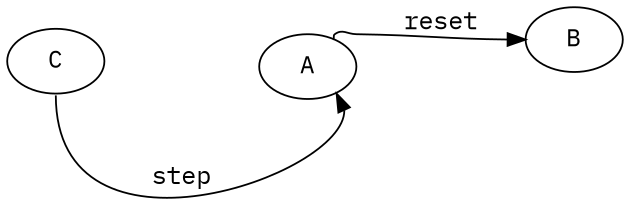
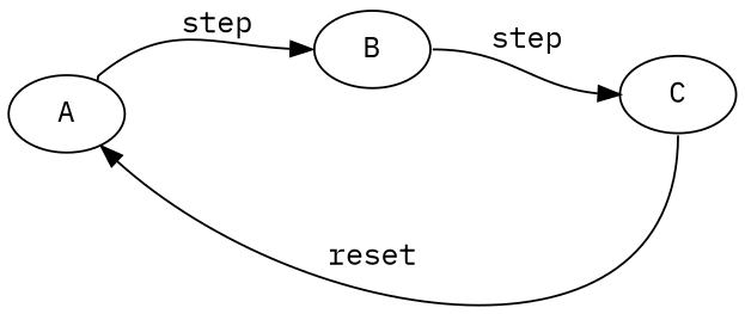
  digraph {
    fontname="IBM Plex Mono"
    rankdir=LR
    node [fontname="IBM Plex Mono"]
    edge [fontname="IBM Plex Mono" headport=w]
    A
    B
    C
-   A -> B [label=" reset " tailport=ne]
-   C -> A [headport=se label=" step " tailport=s]
+   A -> B [label=" step " tailport=ne]
+   B -> C [label=" step " tailport=e]
+   C -> A [headport=se label=" reset " tailport=s]
  }
